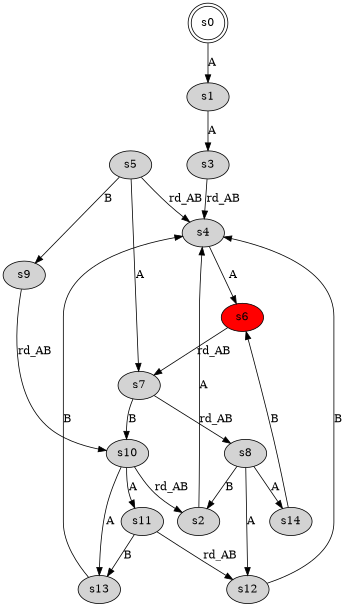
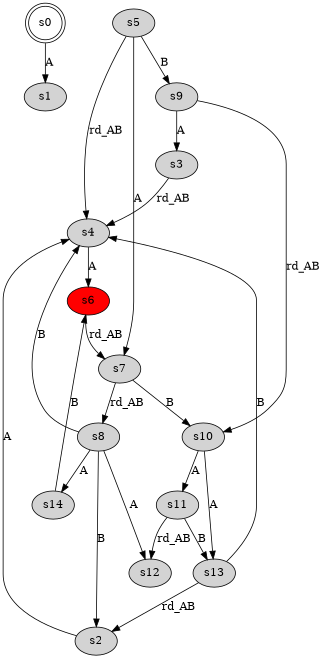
  digraph {
    rankdir=TB
    node [style=filled]
    s0 [shape=doublecircle style=""]
    s1
    s3
    s4
    s2
    s6 [fillcolor=red]
    s7
    s5
    s9
    s8
    s10
    s11
    s12
    s13
    s14
    s0 -> s1 [label=A]
-   s1 -> s3 [label=A]
+   s9 -> s3 [label=A]
    s3 -> s4 [label=rd_AB]
    s4 -> s6 [label=A]
    s2 -> s4 [label=A]
    s6 -> s7 [label=rd_AB]
    s7 -> s8 [label=rd_AB]
    s7 -> s10 [label=B]
    s5 -> s4 [label=rd_AB]
    s5 -> s7 [label=A]
    s5 -> s9 [label=B]
    s9 -> s10 [label=rd_AB]
    s8 -> s2 [label=B]
    s8 -> s12 [label=A]
    s8 -> s14 [label=A]
-   s10 -> s2 [label=rd_AB]
+   s13 -> s2 [label=rd_AB]
    s10 -> s11 [label=A]
    s10 -> s13 [label=A]
    s11 -> s12 [label=rd_AB]
    s11 -> s13 [label=B]
-   s12 -> s4 [label=B]
+   s8 -> s4 [label=B]
    s13 -> s4 [label=B]
    s14 -> s6 [label=B]
  }
